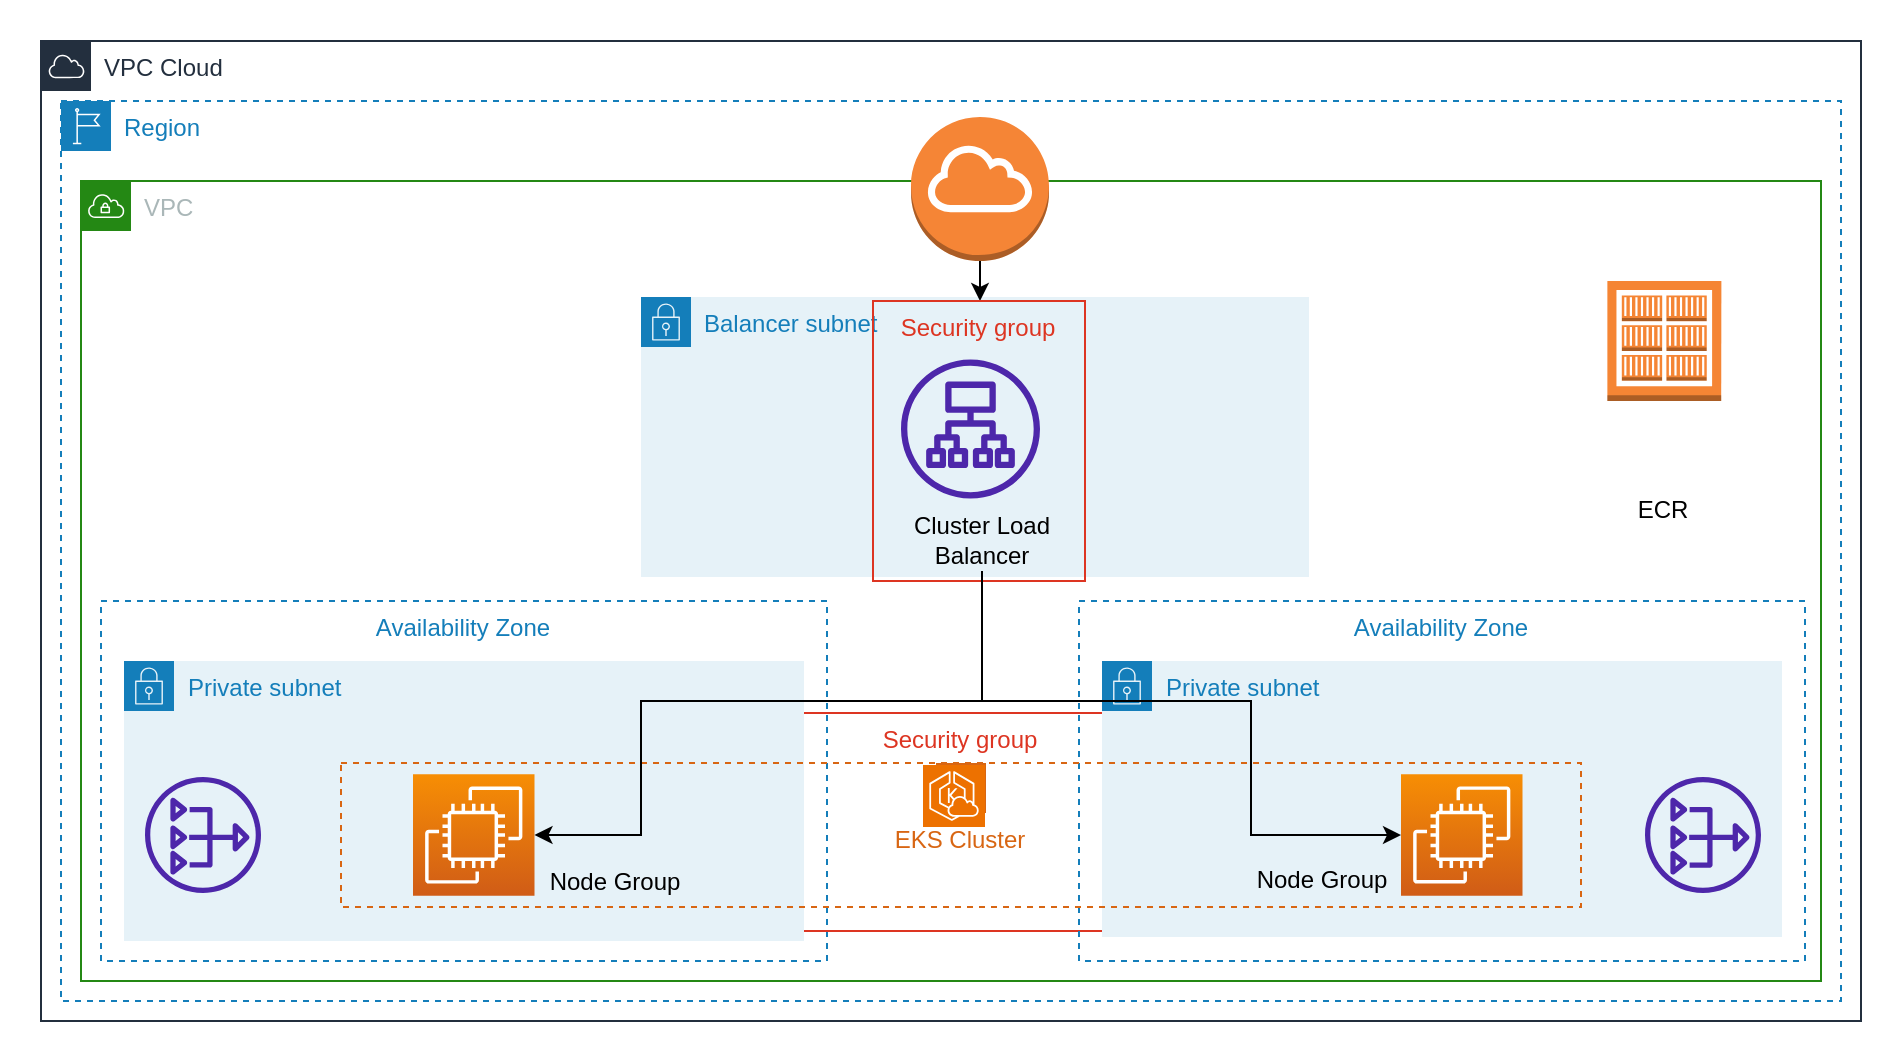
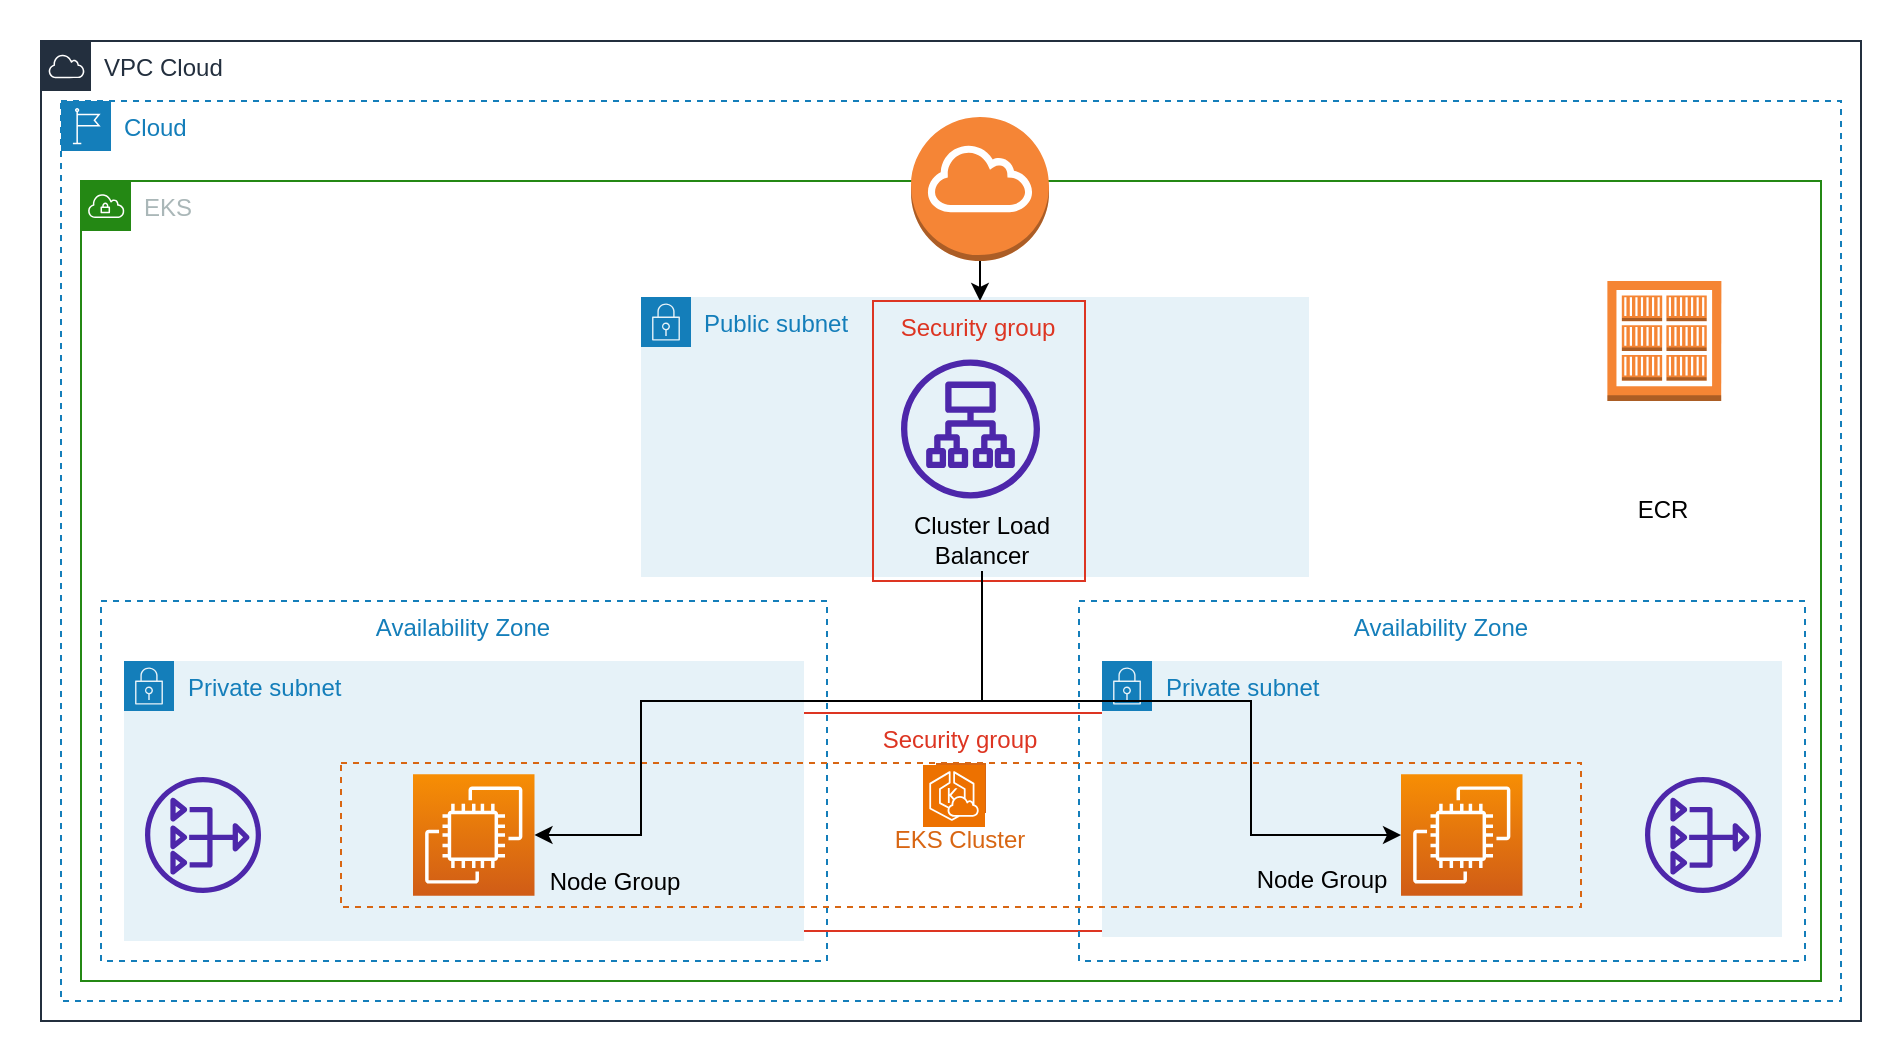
  <mxCell id="0" />
  <mxCell id="1" parent="0" />
  <mxCell id="2" value="Availability Zone" style="fillColor=none;strokeColor=#147EBA;dashed=1;verticalAlign=top;fontStyle=0;fontColor=#147EBA;container=0;" parent="1" vertex="1"><mxGeometry x="50" y="300" width="363" height="180" as="geometry" /></mxCell>
- <mxCell id="3" value="Balancer subnet" style="points=[[0,0],[0.25,0],[0.5,0],[0.75,0],[1,0],[1,0.25],[1,0.5],[1,0.75],[1,1],[0.75,1],[0.5,1],[0.25,1],[0,1],[0,0.75],[0,0.5],[0,0.25]];outlineConnect=0;gradientColor=none;html=1;whiteSpace=wrap;fontSize=12;fontStyle=0;container=0;pointerEvents=0;collapsible=0;recursiveResize=0;shape=mxgraph.aws4.group;grIcon=mxgraph.aws4.group_security_group;grStroke=0;strokeColor=#147EBA;fillColor=#E6F2F8;verticalAlign=top;align=left;spacingLeft=30;fontColor=#147EBA;dashed=0;" parent="1" vertex="1"><mxGeometry x="320" y="148" width="334" height="140" as="geometry" /></mxCell>
- <mxCell id="4" value="VPC" style="points=[[0,0],[0.25,0],[0.5,0],[0.75,0],[1,0],[1,0.25],[1,0.5],[1,0.75],[1,1],[0.75,1],[0.5,1],[0.25,1],[0,1],[0,0.75],[0,0.5],[0,0.25]];outlineConnect=0;gradientColor=none;html=1;whiteSpace=wrap;fontSize=12;fontStyle=0;container=0;pointerEvents=0;collapsible=0;recursiveResize=0;shape=mxgraph.aws4.group;grIcon=mxgraph.aws4.group_vpc;strokeColor=#248814;fillColor=none;verticalAlign=top;align=left;spacingLeft=30;fontColor=#AAB7B8;dashed=0;" parent="1" vertex="1"><mxGeometry x="40" y="90" width="870" height="400" as="geometry" /></mxCell>
+ <mxCell id="3" value="Public subnet" style="points=[[0,0],[0.25,0],[0.5,0],[0.75,0],[1,0],[1,0.25],[1,0.5],[1,0.75],[1,1],[0.75,1],[0.5,1],[0.25,1],[0,1],[0,0.75],[0,0.5],[0,0.25]];outlineConnect=0;gradientColor=none;html=1;whiteSpace=wrap;fontSize=12;fontStyle=0;container=0;pointerEvents=0;collapsible=0;recursiveResize=0;shape=mxgraph.aws4.group;grIcon=mxgraph.aws4.group_security_group;grStroke=0;strokeColor=#147EBA;fillColor=#E6F2F8;verticalAlign=top;align=left;spacingLeft=30;fontColor=#147EBA;dashed=0;" parent="1" vertex="1"><mxGeometry x="320" y="148" width="334" height="140" as="geometry" /></mxCell>
+ <mxCell id="4" value="EKS" style="points=[[0,0],[0.25,0],[0.5,0],[0.75,0],[1,0],[1,0.25],[1,0.5],[1,0.75],[1,1],[0.75,1],[0.5,1],[0.25,1],[0,1],[0,0.75],[0,0.5],[0,0.25]];outlineConnect=0;gradientColor=none;html=1;whiteSpace=wrap;fontSize=12;fontStyle=0;container=0;pointerEvents=0;collapsible=0;recursiveResize=0;shape=mxgraph.aws4.group;grIcon=mxgraph.aws4.group_vpc;strokeColor=#248814;fillColor=none;verticalAlign=top;align=left;spacingLeft=30;fontColor=#AAB7B8;dashed=0;" parent="1" vertex="1"><mxGeometry x="40" y="90" width="870" height="400" as="geometry" /></mxCell>
  <mxCell id="5" value="VPC Cloud" style="points=[[0,0],[0.25,0],[0.5,0],[0.75,0],[1,0],[1,0.25],[1,0.5],[1,0.75],[1,1],[0.75,1],[0.5,1],[0.25,1],[0,1],[0,0.75],[0,0.5],[0,0.25]];outlineConnect=0;gradientColor=none;html=1;whiteSpace=wrap;fontSize=12;fontStyle=0;container=0;pointerEvents=0;collapsible=0;recursiveResize=0;shape=mxgraph.aws4.group;grIcon=mxgraph.aws4.group_aws_cloud;strokeColor=#232F3E;fillColor=none;verticalAlign=top;align=left;spacingLeft=30;fontColor=#232F3E;dashed=0;" parent="1" vertex="1"><mxGeometry x="20" y="20" width="910" height="490" as="geometry" /></mxCell>
- <mxCell id="6" value="Region" style="points=[[0,0],[0.25,0],[0.5,0],[0.75,0],[1,0],[1,0.25],[1,0.5],[1,0.75],[1,1],[0.75,1],[0.5,1],[0.25,1],[0,1],[0,0.75],[0,0.5],[0,0.25]];outlineConnect=0;gradientColor=none;html=1;whiteSpace=wrap;fontSize=12;fontStyle=0;container=0;pointerEvents=0;collapsible=0;recursiveResize=0;shape=mxgraph.aws4.group;grIcon=mxgraph.aws4.group_region;strokeColor=#147EBA;fillColor=none;verticalAlign=top;align=left;spacingLeft=30;fontColor=#147EBA;dashed=1;" parent="1" vertex="1"><mxGeometry x="30" y="50" width="890" height="450" as="geometry" /></mxCell>
+ <mxCell id="6" value="Cloud" style="points=[[0,0],[0.25,0],[0.5,0],[0.75,0],[1,0],[1,0.25],[1,0.5],[1,0.75],[1,1],[0.75,1],[0.5,1],[0.25,1],[0,1],[0,0.75],[0,0.5],[0,0.25]];outlineConnect=0;gradientColor=none;html=1;whiteSpace=wrap;fontSize=12;fontStyle=0;container=0;pointerEvents=0;collapsible=0;recursiveResize=0;shape=mxgraph.aws4.group;grIcon=mxgraph.aws4.group_region;strokeColor=#147EBA;fillColor=none;verticalAlign=top;align=left;spacingLeft=30;fontColor=#147EBA;dashed=1;" parent="1" vertex="1"><mxGeometry x="30" y="50" width="890" height="450" as="geometry" /></mxCell>
  <mxCell id="7" value="Security group" style="fillColor=none;strokeColor=#DD3522;verticalAlign=top;fontStyle=0;fontColor=#DD3522;container=0;" parent="1" vertex="1"><mxGeometry x="160" y="356" width="640" height="109" as="geometry" /></mxCell>
  <mxCell id="8" value="Availability Zone" style="fillColor=none;strokeColor=#147EBA;dashed=1;verticalAlign=top;fontStyle=0;fontColor=#147EBA;container=0;" parent="1" vertex="1"><mxGeometry x="539" y="300" width="363" height="180" as="geometry" /></mxCell>
  <mxCell id="9" value="Private subnet" style="points=[[0,0],[0.25,0],[0.5,0],[0.75,0],[1,0],[1,0.25],[1,0.5],[1,0.75],[1,1],[0.75,1],[0.5,1],[0.25,1],[0,1],[0,0.75],[0,0.5],[0,0.25]];outlineConnect=0;gradientColor=none;html=1;whiteSpace=wrap;fontSize=12;fontStyle=0;container=0;pointerEvents=0;collapsible=0;recursiveResize=0;shape=mxgraph.aws4.group;grIcon=mxgraph.aws4.group_security_group;grStroke=0;strokeColor=#147EBA;fillColor=#E6F2F8;verticalAlign=top;align=left;spacingLeft=30;fontColor=#147EBA;dashed=0;" parent="1" vertex="1"><mxGeometry x="61.5" y="330" width="340" height="140" as="geometry" /></mxCell>
  <mxCell id="10" value="Private subnet" style="points=[[0,0],[0.25,0],[0.5,0],[0.75,0],[1,0],[1,0.25],[1,0.5],[1,0.75],[1,1],[0.75,1],[0.5,1],[0.25,1],[0,1],[0,0.75],[0,0.5],[0,0.25]];outlineConnect=0;gradientColor=none;html=1;whiteSpace=wrap;fontSize=12;fontStyle=0;container=0;pointerEvents=0;collapsible=0;recursiveResize=0;shape=mxgraph.aws4.group;grIcon=mxgraph.aws4.group_security_group;grStroke=0;strokeColor=#147EBA;fillColor=#E6F2F8;verticalAlign=top;align=left;spacingLeft=30;fontColor=#147EBA;dashed=0;" parent="1" vertex="1"><mxGeometry x="550.5" y="330" width="340" height="138" as="geometry" /></mxCell>
  <mxCell id="11" value="EKS Cluster" style="points=[[0,0],[0.25,0],[0.5,0],[0.75,0],[1,0],[1,0.25],[1,0.5],[1,0.75],[1,1],[0.75,1],[0.5,1],[0.25,1],[0,1],[0,0.75],[0,0.5],[0,0.25]];outlineConnect=0;gradientColor=none;html=1;whiteSpace=wrap;fontSize=12;fontStyle=0;container=0;pointerEvents=0;collapsible=0;recursiveResize=0;shape=mxgraph.aws4.groupCenter;grIcon=mxgraph.aws4.group_auto_scaling_group;grStroke=1;strokeColor=#D86613;fillColor=none;verticalAlign=top;align=center;fontColor=#D86613;dashed=1;spacingTop=25;" parent="1" vertex="1"><mxGeometry x="170" y="381" width="620" height="72" as="geometry" /></mxCell>
  <mxCell id="12" value="" style="sketch=0;points=[[0,0,0],[0.25,0,0],[0.5,0,0],[0.75,0,0],[1,0,0],[0,1,0],[0.25,1,0],[0.5,1,0],[0.75,1,0],[1,1,0],[0,0.25,0],[0,0.5,0],[0,0.75,0],[1,0.25,0],[1,0.5,0],[1,0.75,0]];outlineConnect=0;fontColor=#232F3E;gradientColor=#F78E04;gradientDirection=north;fillColor=#D05C17;strokeColor=#ffffff;dashed=0;verticalLabelPosition=bottom;verticalAlign=top;align=center;html=1;fontSize=12;fontStyle=0;aspect=fixed;shape=mxgraph.aws4.resourceIcon;resIcon=mxgraph.aws4.ec2;container=0;" parent="1" vertex="1"><mxGeometry x="206" y="386.63" width="60.75" height="60.75" as="geometry" /></mxCell>
  <mxCell id="13" value="" style="sketch=0;points=[[0,0,0],[0.25,0,0],[0.5,0,0],[0.75,0,0],[1,0,0],[0,1,0],[0.25,1,0],[0.5,1,0],[0.75,1,0],[1,1,0],[0,0.25,0],[0,0.5,0],[0,0.75,0],[1,0.25,0],[1,0.5,0],[1,0.75,0]];outlineConnect=0;fontColor=#232F3E;gradientColor=#F78E04;gradientDirection=north;fillColor=#D05C17;strokeColor=#ffffff;dashed=0;verticalLabelPosition=bottom;verticalAlign=top;align=center;html=1;fontSize=12;fontStyle=0;aspect=fixed;shape=mxgraph.aws4.resourceIcon;resIcon=mxgraph.aws4.ec2;container=0;" parent="1" vertex="1"><mxGeometry x="700" y="386.62" width="60.75" height="60.75" as="geometry" /></mxCell>
  <mxCell id="14" value="" style="sketch=0;outlineConnect=0;fontColor=#232F3E;gradientColor=none;fillColor=#4D27AA;strokeColor=none;dashed=0;verticalLabelPosition=bottom;verticalAlign=top;align=center;html=1;fontSize=12;fontStyle=0;aspect=fixed;pointerEvents=1;shape=mxgraph.aws4.nat_gateway;container=0;" parent="1" vertex="1"><mxGeometry x="72" y="388" width="58" height="58" as="geometry" /></mxCell>
  <mxCell id="15" style="edgeStyle=orthogonalEdgeStyle;rounded=0;orthogonalLoop=1;jettySize=auto;html=1;entryX=0.5;entryY=0;entryDx=0;entryDy=0;" parent="1" source="16" target="18" edge="1"><mxGeometry relative="1" as="geometry" /></mxCell>
  <mxCell id="16" value="" style="outlineConnect=0;dashed=0;verticalLabelPosition=bottom;verticalAlign=top;align=center;html=1;shape=mxgraph.aws3.internet_gateway;fillColor=#F58536;gradientColor=none;container=0;" parent="1" vertex="1"><mxGeometry x="455" y="58" width="69" height="72" as="geometry" /></mxCell>
  <mxCell id="17" value="Node Group" style="text;html=1;strokeColor=none;fillColor=none;align=center;verticalAlign=middle;whiteSpace=wrap;rounded=0;container=0;" parent="1" vertex="1"><mxGeometry x="610" y="425" width="102" height="30" as="geometry" /></mxCell>
  <mxCell id="18" value="Security group" style="fillColor=none;strokeColor=#DD3522;verticalAlign=top;fontStyle=0;fontColor=#DD3522;container=0;" parent="1" vertex="1"><mxGeometry x="436" y="150" width="106" height="140" as="geometry" /></mxCell>
  <mxCell id="19" value="" style="sketch=0;outlineConnect=0;fontColor=#232F3E;gradientColor=none;fillColor=#4D27AA;strokeColor=none;dashed=0;verticalLabelPosition=bottom;verticalAlign=top;align=center;html=1;fontSize=12;fontStyle=0;aspect=fixed;pointerEvents=1;shape=mxgraph.aws4.application_load_balancer;container=0;" parent="1" vertex="1"><mxGeometry x="450" y="179.25" width="69.5" height="69.5" as="geometry" /></mxCell>
  <mxCell id="20" style="edgeStyle=orthogonalEdgeStyle;rounded=0;orthogonalLoop=1;jettySize=auto;html=1;entryX=0;entryY=0.5;entryDx=0;entryDy=0;entryPerimeter=0;" parent="1" source="22" target="13" edge="1"><mxGeometry relative="1" as="geometry"><Array as="points"><mxPoint x="491" y="350" /><mxPoint x="625" y="350" /><mxPoint x="625" y="417" /></Array></mxGeometry></mxCell>
  <mxCell id="21" style="edgeStyle=orthogonalEdgeStyle;rounded=0;orthogonalLoop=1;jettySize=auto;html=1;exitX=0.5;exitY=1;exitDx=0;exitDy=0;entryX=1;entryY=0.5;entryDx=0;entryDy=0;entryPerimeter=0;" parent="1" source="22" target="12" edge="1"><mxGeometry relative="1" as="geometry"><Array as="points"><mxPoint x="491" y="350" /><mxPoint x="320" y="350" /><mxPoint x="320" y="417" /></Array></mxGeometry></mxCell>
  <mxCell id="22" value="Cluster Load Balancer" style="text;html=1;strokeColor=none;fillColor=none;align=center;verticalAlign=middle;whiteSpace=wrap;rounded=0;container=0;" parent="1" vertex="1"><mxGeometry x="430.5" y="255" width="120" height="30" as="geometry" /></mxCell>
  <mxCell id="23" value="Node Group" style="text;html=1;strokeColor=none;fillColor=none;align=center;verticalAlign=middle;whiteSpace=wrap;rounded=0;container=0;" parent="1" vertex="1"><mxGeometry x="254.75" y="426.49" width="105.25" height="30" as="geometry" /></mxCell>
  <mxCell id="24" value="" style="sketch=0;outlineConnect=0;fontColor=#232F3E;gradientColor=none;fillColor=#4D27AA;strokeColor=none;dashed=0;verticalLabelPosition=bottom;verticalAlign=top;align=center;html=1;fontSize=12;fontStyle=0;aspect=fixed;pointerEvents=1;shape=mxgraph.aws4.nat_gateway;container=0;" parent="1" vertex="1"><mxGeometry x="822" y="388.01" width="58" height="58" as="geometry" /></mxCell>
  <mxCell id="25" value="" style="outlineConnect=0;dashed=0;verticalLabelPosition=bottom;verticalAlign=top;align=center;html=1;shape=mxgraph.aws3.ecr_registry;fillColor=#F58534;gradientColor=none;" parent="1" vertex="1"><mxGeometry x="803.19" y="140" width="57" height="60" as="geometry" /></mxCell>
  <mxCell id="26" value="" style="sketch=0;points=[[0,0,0],[0.25,0,0],[0.5,0,0],[0.75,0,0],[1,0,0],[0,1,0],[0.25,1,0],[0.5,1,0],[0.75,1,0],[1,1,0],[0,0.25,0],[0,0.5,0],[0,0.75,0],[1,0.25,0],[1,0.5,0],[1,0.75,0]];outlineConnect=0;fontColor=#232F3E;fillColor=#ED7100;strokeColor=#ffffff;dashed=0;verticalLabelPosition=bottom;verticalAlign=top;align=center;html=1;fontSize=12;fontStyle=0;aspect=fixed;shape=mxgraph.aws4.resourceIcon;resIcon=mxgraph.aws4.eks_cloud;" parent="1" vertex="1"><mxGeometry x="461" y="382" width="31" height="31" as="geometry" /></mxCell>
  <mxCell id="27" value="ECR" style="text;html=1;strokeColor=none;fillColor=none;align=center;verticalAlign=middle;whiteSpace=wrap;rounded=0;" parent="1" vertex="1"><mxGeometry x="790" y="240" width="83.37" height="30" as="geometry" /></mxCell>
